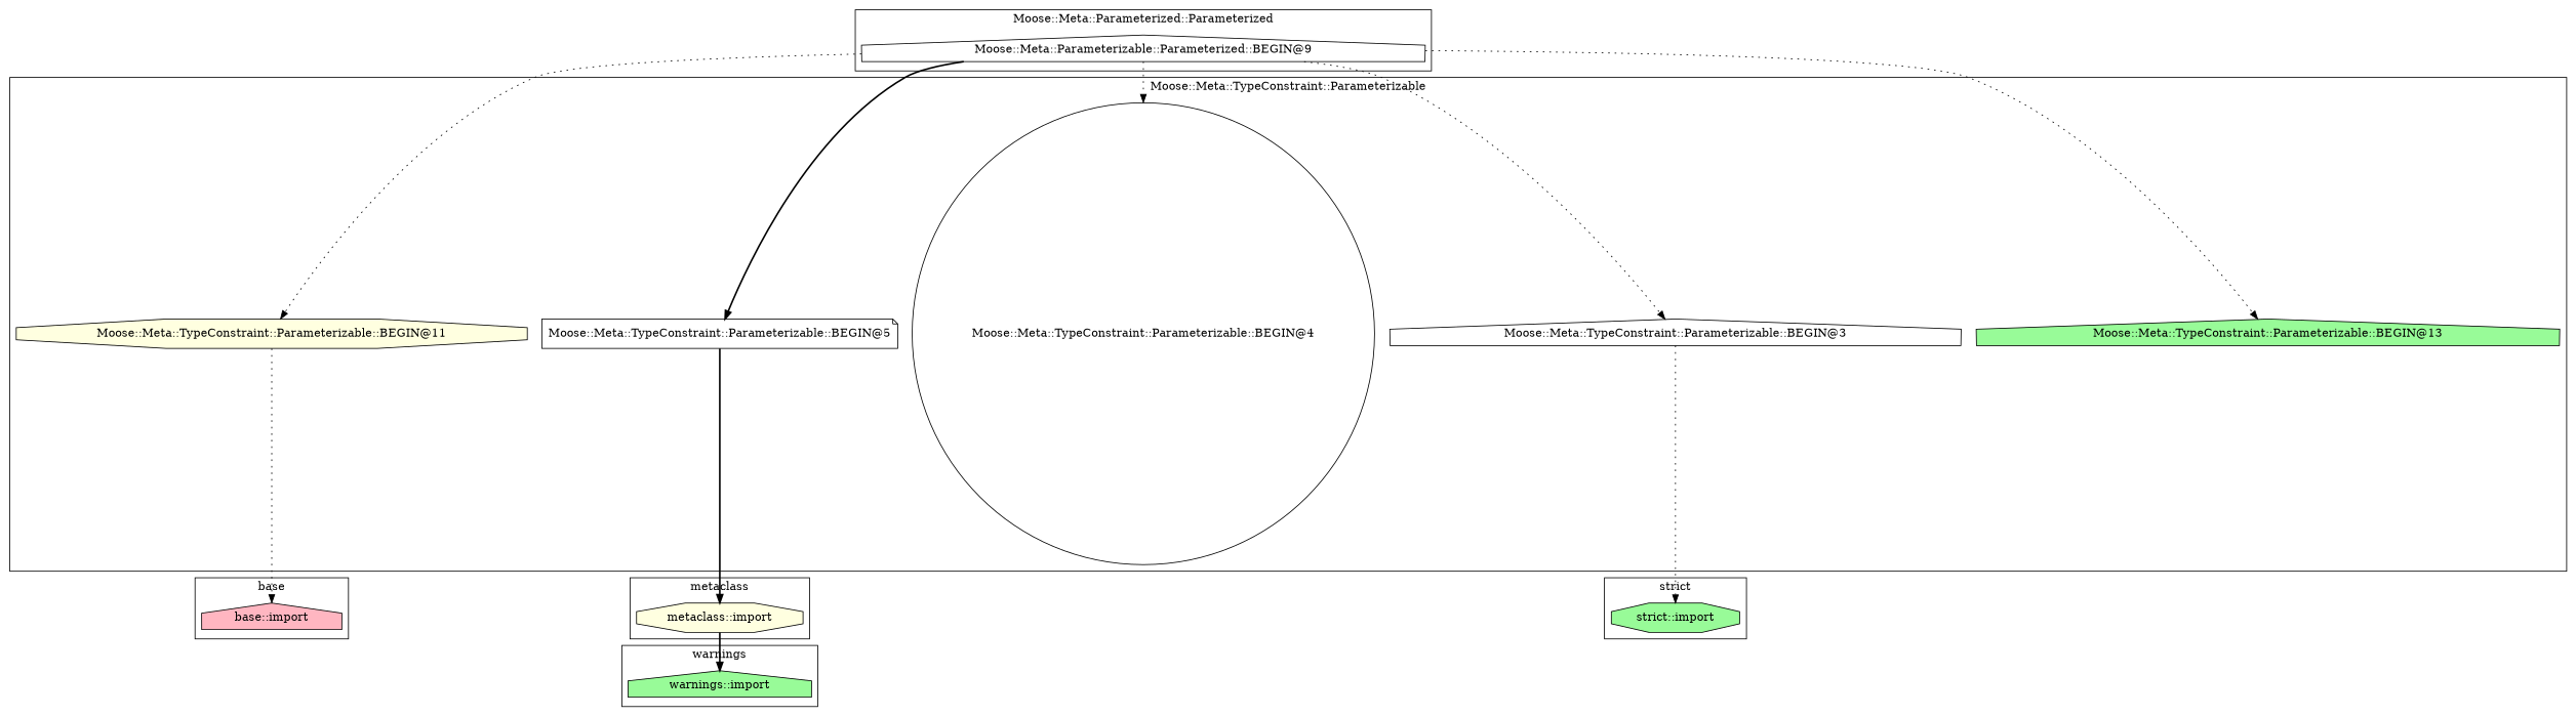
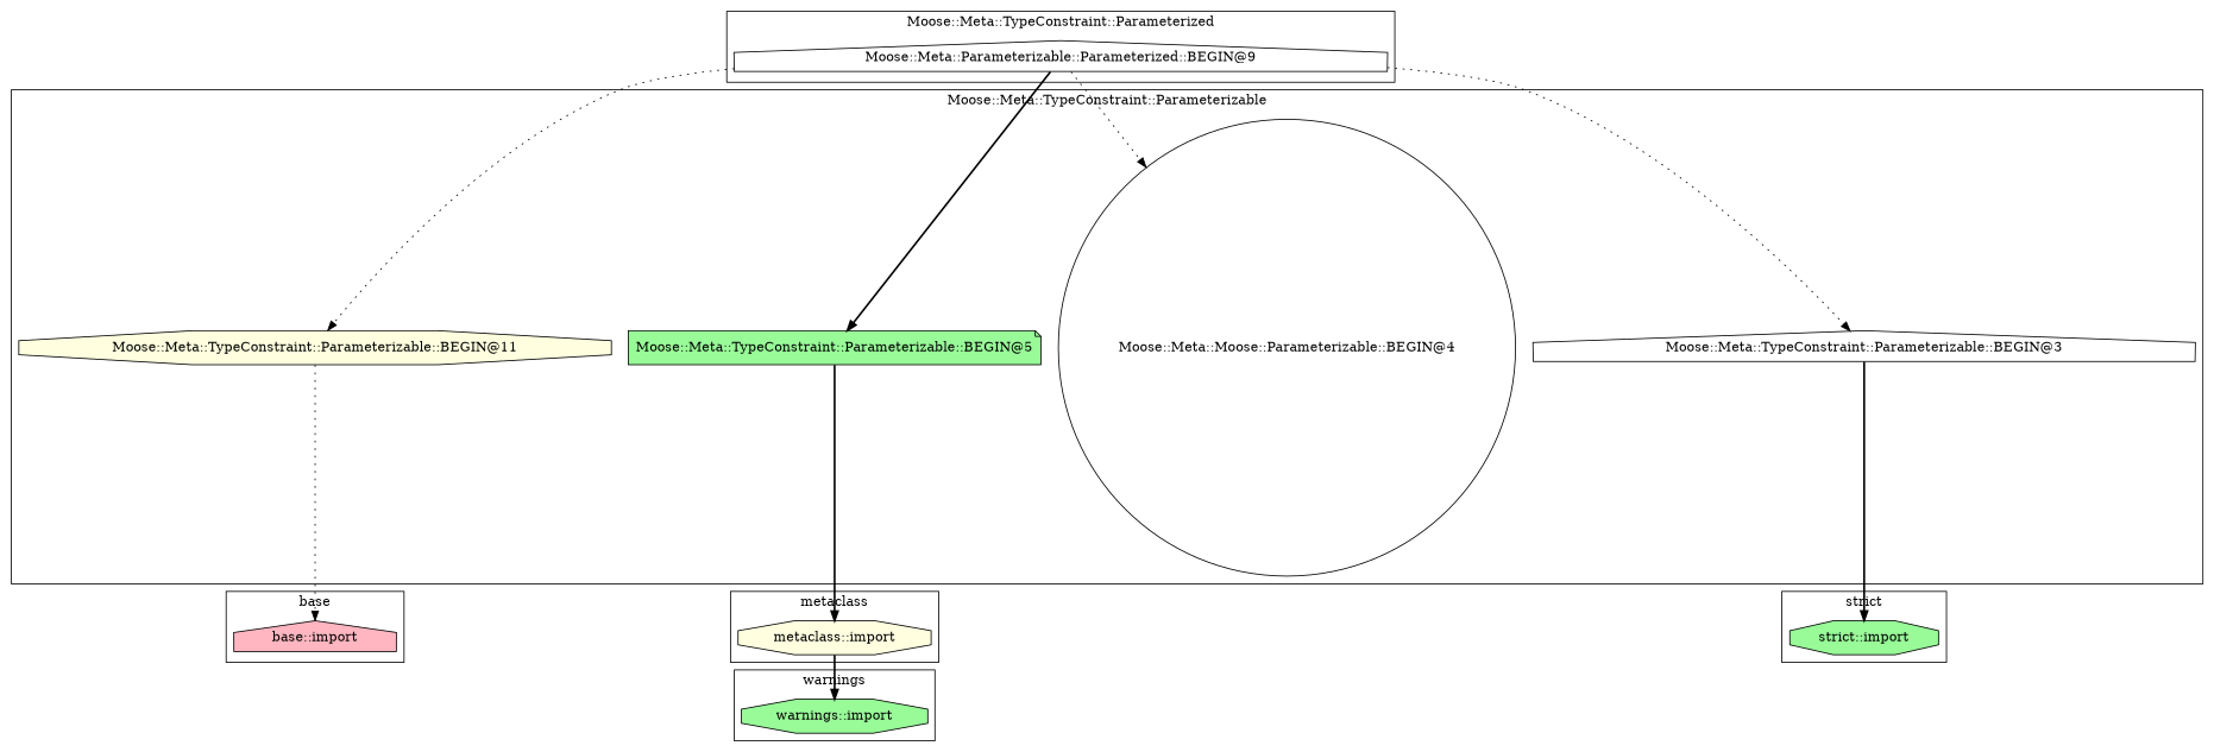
  digraph {
    node [fillcolor=white shape=house style=filled]
    edge [style=dotted]
    n1 [label="Moose::Meta::Parameterizable::Parameterized::BEGIN@9"]
    "strict::import" [fillcolor=palegreen shape=octagon]
-   "warnings::import" [fillcolor=palegreen]
+   "warnings::import" [fillcolor=palegreen shape=octagon]
    "metaclass::import" [fillcolor=lightyellow shape=octagon]
-   "Moose::Meta::TypeConstraint::Parameterizable::BEGIN@13" [fillcolor=palegreen]
    "Moose::Meta::TypeConstraint::Parameterizable::BEGIN@11" [fillcolor=lightyellow shape=octagon]
-   "Moose::Meta::TypeConstraint::Parameterizable::BEGIN@4" [shape=circle]
-   "Moose::Meta::TypeConstraint::Parameterizable::BEGIN@5" [shape=note]
+   "Moose::Meta::TypeConstraint::Parameterizable::BEGIN@4" [shape=circle label="Moose::Meta::Moose::Parameterizable::BEGIN@4"]
+   "Moose::Meta::TypeConstraint::Parameterizable::BEGIN@5" [fillcolor=palegreen shape=note]
    "Moose::Meta::TypeConstraint::Parameterizable::BEGIN@3"
    "base::import" [fillcolor=lightpink]
    subgraph cluster_1 {
-     label="Moose::Meta::Parameterized::Parameterized"
+     label="Moose::Meta::TypeConstraint::Parameterized"
      n1
    }
    subgraph cluster_2 {
      label="strict"
      "strict::import"
    }
    subgraph cluster_3 {
      label=warnings
      "warnings::import"
    }
    subgraph cluster_4 {
      label=metaclass
      "metaclass::import"
    }
    subgraph cluster_5 {
      label="Moose::Meta::TypeConstraint::Parameterizable"
-     "Moose::Meta::TypeConstraint::Parameterizable::BEGIN@13"
      "Moose::Meta::TypeConstraint::Parameterizable::BEGIN@11"
      "Moose::Meta::TypeConstraint::Parameterizable::BEGIN@4"
      "Moose::Meta::TypeConstraint::Parameterizable::BEGIN@5"
      "Moose::Meta::TypeConstraint::Parameterizable::BEGIN@3"
    }
    subgraph cluster_6 {
      label=base
      "base::import"
    }
-   n1 -> "Moose::Meta::TypeConstraint::Parameterizable::BEGIN@13"
    n1 -> "Moose::Meta::TypeConstraint::Parameterizable::BEGIN@11"
    n1 -> "Moose::Meta::TypeConstraint::Parameterizable::BEGIN@4"
    n1 -> "Moose::Meta::TypeConstraint::Parameterizable::BEGIN@5" [style=bold]
    n1 -> "Moose::Meta::TypeConstraint::Parameterizable::BEGIN@3"
    "metaclass::import" -> "warnings::import" [style=bold]
    "Moose::Meta::TypeConstraint::Parameterizable::BEGIN@11" -> "base::import"
    "Moose::Meta::TypeConstraint::Parameterizable::BEGIN@5" -> "metaclass::import" [style=bold]
-   "Moose::Meta::TypeConstraint::Parameterizable::BEGIN@3" -> "strict::import"
+   "Moose::Meta::TypeConstraint::Parameterizable::BEGIN@3" -> "strict::import" [style=bold]
  }
